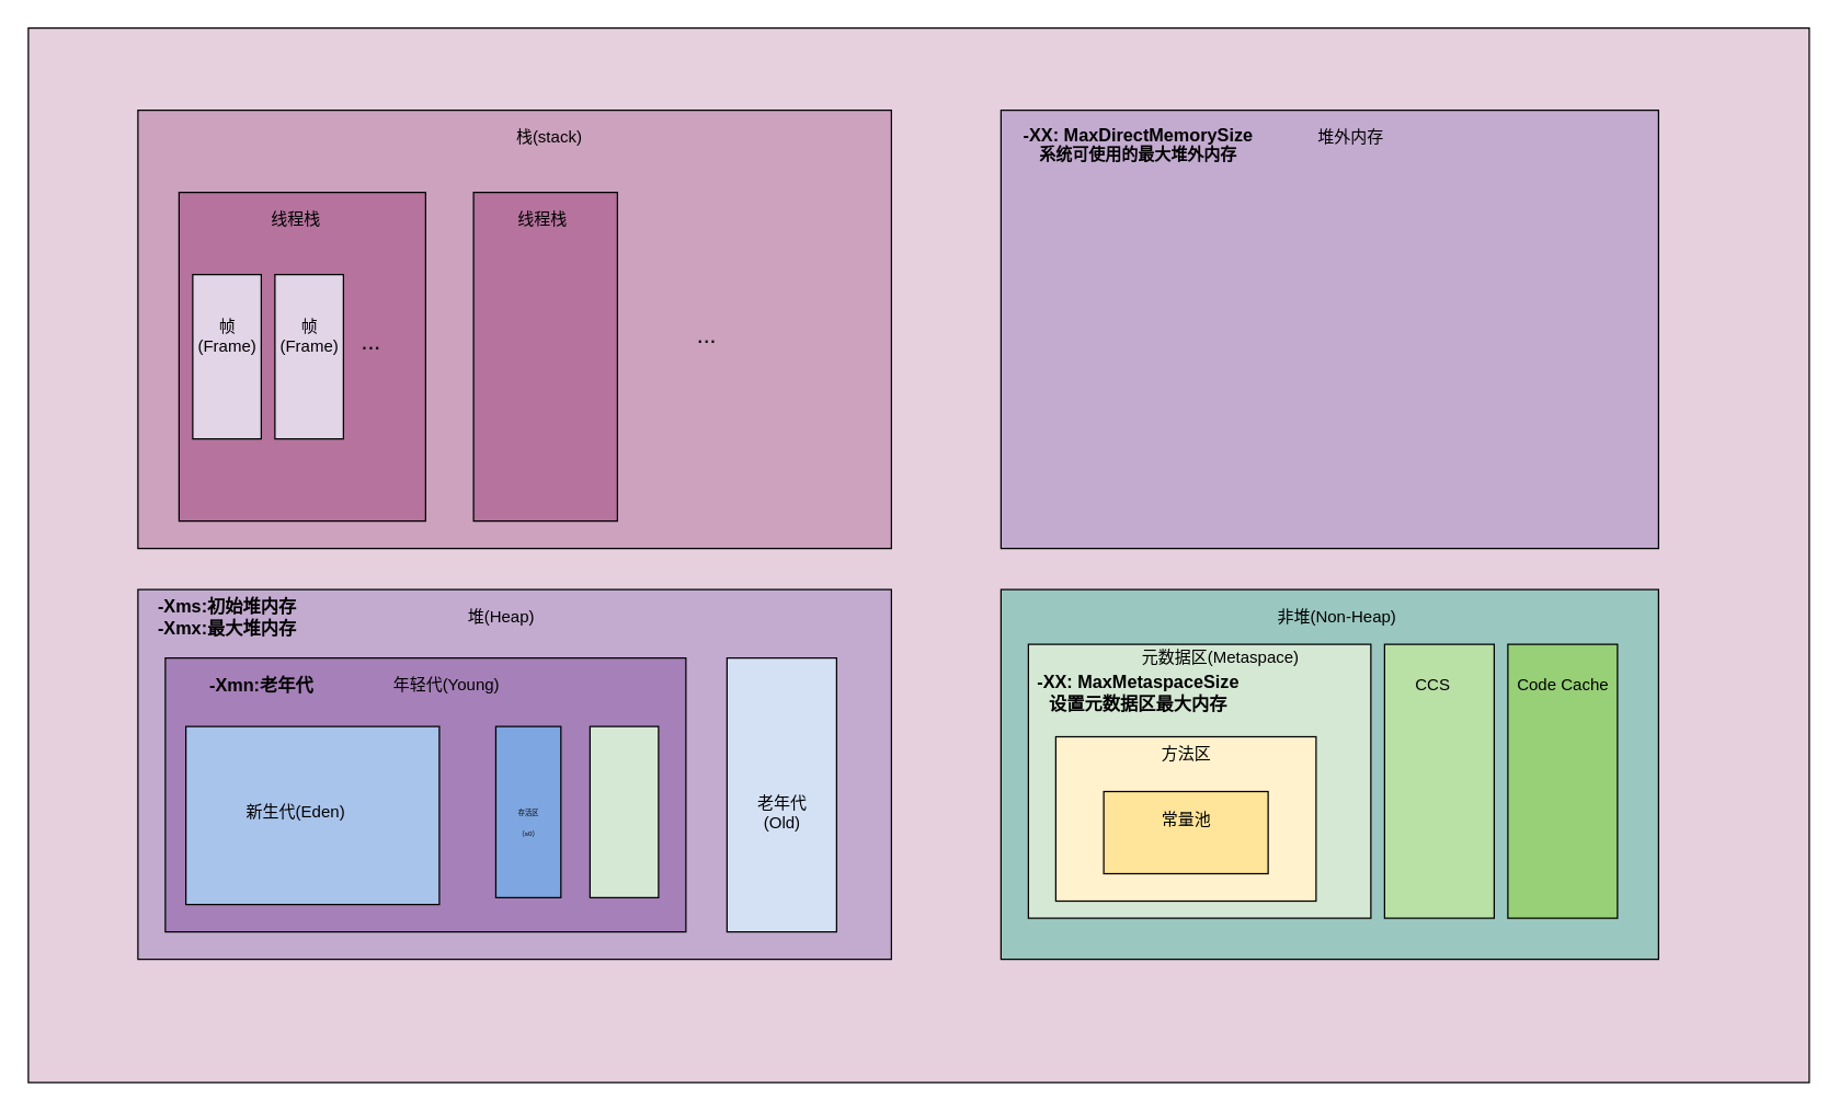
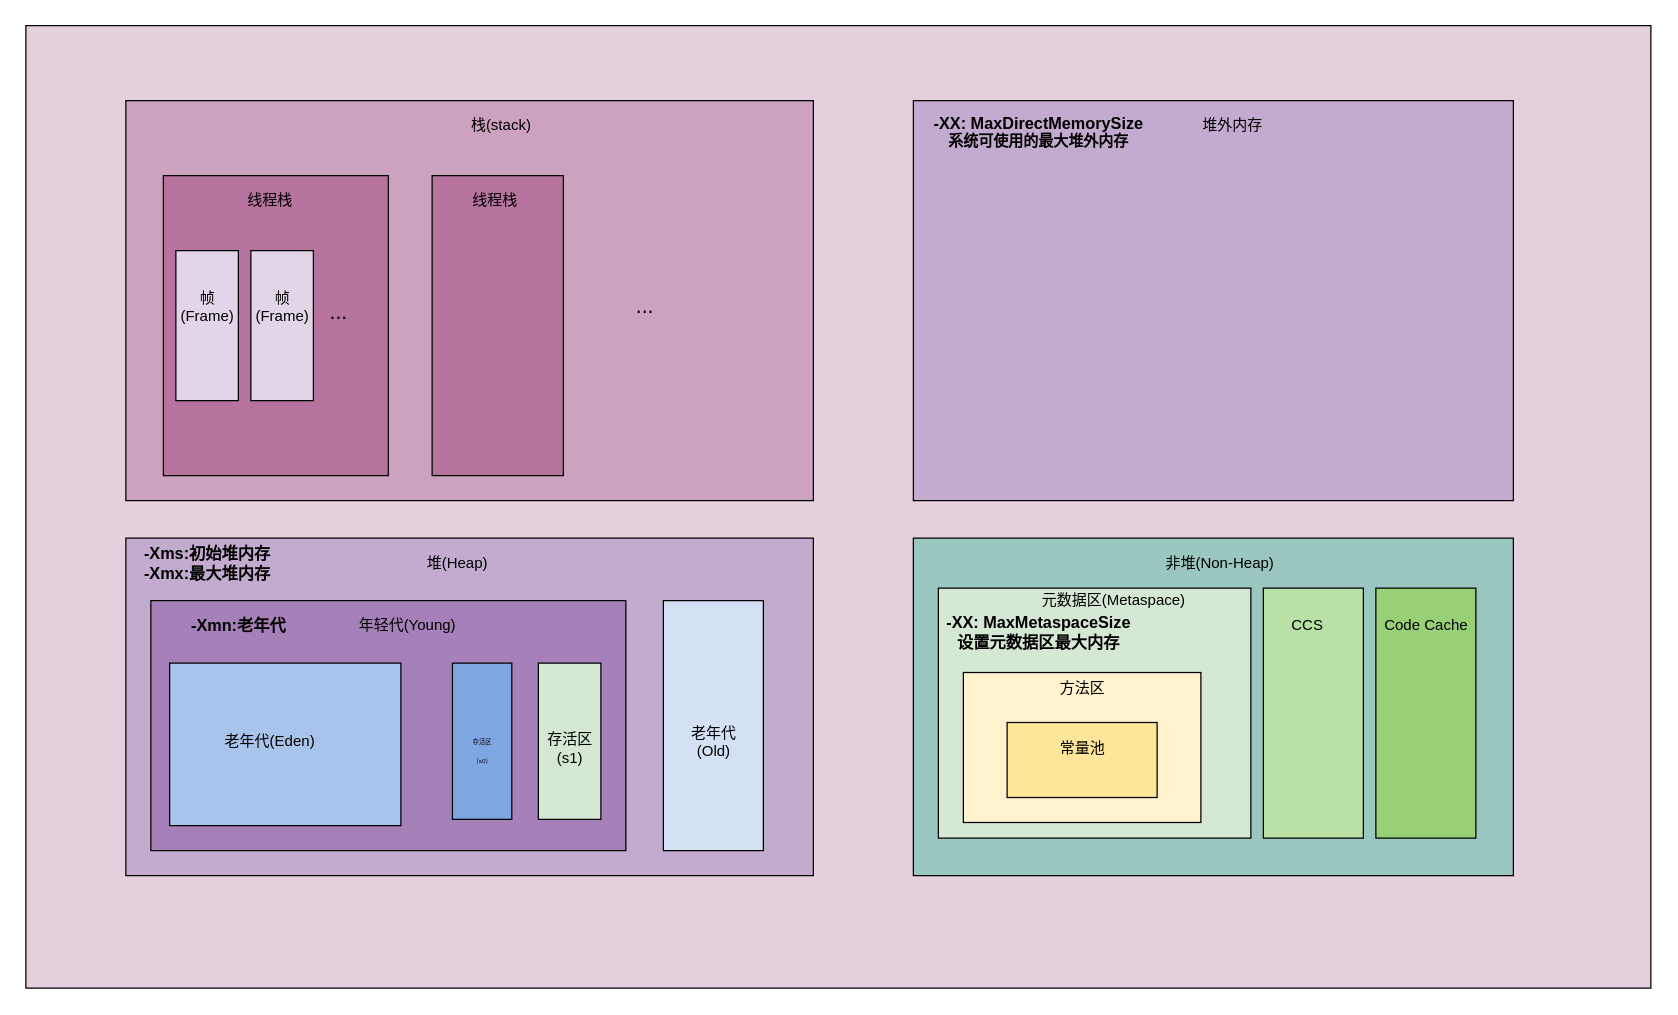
  <mxCell id="0" />
  <mxCell id="1" parent="0" />
  <mxCell id="2" value="" style="rounded=0;whiteSpace=wrap;html=1;fillColor=#E6D0DE;" vertex="1" parent="1"><mxGeometry x="20" y="20" width="1300" height="770" as="geometry" /></mxCell>
  <mxCell id="3" value="" style="rounded=0;whiteSpace=wrap;html=1;fillColor=#C3ABD0;" vertex="1" parent="1"><mxGeometry x="100" y="430" width="550" height="270" as="geometry" /></mxCell>
  <mxCell id="4" value="" style="rounded=0;whiteSpace=wrap;html=1;fillColor=#A680B8;" vertex="1" parent="1"><mxGeometry x="120" y="480" width="380" height="200" as="geometry" /></mxCell>
  <mxCell id="5" value="" style="rounded=0;whiteSpace=wrap;html=1;fillColor=#D4E1F5;" vertex="1" parent="1"><mxGeometry x="530" y="480" width="80" height="200" as="geometry" /></mxCell>
  <mxCell id="6" value="" style="rounded=0;whiteSpace=wrap;html=1;fillColor=#9AC7BF;" vertex="1" parent="1"><mxGeometry x="730" y="430" width="480" height="270" as="geometry" /></mxCell>
  <mxCell id="7" value="" style="rounded=0;whiteSpace=wrap;html=1;fillColor=#CDA2BE;" vertex="1" parent="1"><mxGeometry x="100" y="80" width="550" height="320" as="geometry" /></mxCell>
  <mxCell id="8" value="" style="rounded=0;whiteSpace=wrap;html=1;fillColor=#C3ABD0;" vertex="1" parent="1"><mxGeometry x="730" y="80" width="480" height="320" as="geometry" /></mxCell>
  <mxCell id="9" value="" style="rounded=0;whiteSpace=wrap;html=1;fillColor=#D5E8D4;" vertex="1" parent="1"><mxGeometry x="750" y="470" width="250" height="200" as="geometry" /></mxCell>
  <mxCell id="10" value="" style="rounded=0;whiteSpace=wrap;html=1;fillColor=#B9E0A5;" vertex="1" parent="1"><mxGeometry x="1010" y="470" width="80" height="200" as="geometry" /></mxCell>
  <mxCell id="11" value="" style="rounded=0;whiteSpace=wrap;html=1;fillColor=#97D077;" vertex="1" parent="1"><mxGeometry x="1100" y="470" width="80" height="200" as="geometry" /></mxCell>
  <mxCell id="12" value="" style="rounded=0;whiteSpace=wrap;html=1;fillColor=#B5739D;" vertex="1" parent="1"><mxGeometry x="130" y="140" width="180" height="240" as="geometry" /></mxCell>
  <mxCell id="13" value="" style="rounded=0;whiteSpace=wrap;html=1;fillColor=#E1D5E7;" vertex="1" parent="1"><mxGeometry x="140" y="200" width="50" height="120" as="geometry" /></mxCell>
  <mxCell id="14" value="" style="rounded=0;whiteSpace=wrap;html=1;fillColor=#E1D5E7;" vertex="1" parent="1"><mxGeometry x="200" y="200" width="50" height="120" as="geometry" /></mxCell>
  <mxCell id="15" value="" style="rounded=0;whiteSpace=wrap;html=1;fillColor=#B5739D;" vertex="1" parent="1"><mxGeometry x="345" y="140" width="105" height="240" as="geometry" /></mxCell>
  <mxCell id="16" value="" style="rounded=0;whiteSpace=wrap;html=1;fillColor=#A9C4EB;" vertex="1" parent="1"><mxGeometry x="135" y="530" width="185" height="130" as="geometry" /></mxCell>
  <mxCell id="17" value="" style="rounded=0;whiteSpace=wrap;html=1;fillColor=#7EA6E0;" vertex="1" parent="1"><mxGeometry x="361.25" y="530" width="47.5" height="125" as="geometry" /></mxCell>
  <mxCell id="18" value="" style="rounded=0;whiteSpace=wrap;html=1;fillColor=#D5E8D4;" vertex="1" parent="1"><mxGeometry x="430" y="530" width="50" height="125" as="geometry" /></mxCell>
- <mxCell id="19" value="新生代(Eden)" style="text;html=1;resizable=0;autosize=1;align=center;verticalAlign=middle;points=[];fillColor=none;strokeColor=none;rounded=0;" vertex="1" parent="1"><mxGeometry x="170" y="582.5" width="90" height="20" as="geometry" /></mxCell>
+ <mxCell id="19" value="老年代(Eden)" style="text;html=1;resizable=0;autosize=1;align=center;verticalAlign=middle;points=[];fillColor=none;strokeColor=none;rounded=0;" vertex="1" parent="1"><mxGeometry x="170" y="582.5" width="90" height="20" as="geometry" /></mxCell>
  <mxCell id="20" value="&lt;font style=&quot;font-size: 5px&quot;&gt;存活区&lt;br style=&quot;font-size: 5px&quot;&gt;（s0）&lt;/font&gt;" style="text;html=1;resizable=0;autosize=1;align=center;verticalAlign=middle;points=[];fillColor=none;strokeColor=none;rounded=0;" vertex="1" parent="1"><mxGeometry x="360" y="582.5" width="50" height="30" as="geometry" /></mxCell>
+ <mxCell id="21" value="存活区&lt;br&gt;(s1)" style="text;html=1;resizable=0;autosize=1;align=center;verticalAlign=middle;points=[];fillColor=none;strokeColor=none;rounded=0;" vertex="1" parent="1"><mxGeometry x="430" y="582.5" width="50" height="30" as="geometry" /></mxCell>
  <mxCell id="22" value="老年代&lt;br&gt;(Old)" style="text;html=1;resizable=0;autosize=1;align=center;verticalAlign=middle;points=[];fillColor=none;strokeColor=none;rounded=0;" vertex="1" parent="1"><mxGeometry x="545" y="577.5" width="50" height="30" as="geometry" /></mxCell>
  <mxCell id="23" value="年轻代(Young)" style="text;html=1;resizable=0;autosize=1;align=center;verticalAlign=middle;points=[];fillColor=none;strokeColor=none;rounded=0;" vertex="1" parent="1"><mxGeometry x="280" y="490" width="90" height="20" as="geometry" /></mxCell>
  <mxCell id="24" value="堆(Heap)" style="text;html=1;resizable=0;autosize=1;align=center;verticalAlign=middle;points=[];fillColor=none;strokeColor=none;rounded=0;" vertex="1" parent="1"><mxGeometry x="335" y="440" width="60" height="20" as="geometry" /></mxCell>
  <mxCell id="25" value="非堆(Non-Heap)" style="text;html=1;resizable=0;autosize=1;align=center;verticalAlign=middle;points=[];fillColor=none;strokeColor=none;rounded=0;" vertex="1" parent="1"><mxGeometry x="925" y="440" width="100" height="20" as="geometry" /></mxCell>
  <mxCell id="26" value="元数据区(Metaspace)" style="text;html=1;resizable=0;autosize=1;align=center;verticalAlign=middle;points=[];fillColor=none;strokeColor=none;rounded=0;" vertex="1" parent="1"><mxGeometry x="825" y="470" width="130" height="20" as="geometry" /></mxCell>
  <mxCell id="27" value="CCS" style="text;html=1;resizable=0;autosize=1;align=center;verticalAlign=middle;points=[];fillColor=none;strokeColor=none;rounded=0;" vertex="1" parent="1"><mxGeometry x="1025" y="490" width="40" height="20" as="geometry" /></mxCell>
  <mxCell id="28" value="Code Cache" style="text;html=1;resizable=0;autosize=1;align=center;verticalAlign=middle;points=[];fillColor=none;strokeColor=none;rounded=0;" vertex="1" parent="1"><mxGeometry x="1100" y="490" width="80" height="20" as="geometry" /></mxCell>
  <mxCell id="29" value="栈(stack)" style="text;html=1;resizable=0;autosize=1;align=center;verticalAlign=middle;points=[];fillColor=none;strokeColor=none;rounded=0;" vertex="1" parent="1"><mxGeometry x="370" y="90" width="60" height="20" as="geometry" /></mxCell>
  <mxCell id="30" value="线程栈" style="text;html=1;resizable=0;autosize=1;align=center;verticalAlign=middle;points=[];fillColor=none;strokeColor=none;rounded=0;" vertex="1" parent="1"><mxGeometry x="190" y="150" width="50" height="20" as="geometry" /></mxCell>
  <mxCell id="31" value="帧&lt;br&gt;(Frame)" style="text;html=1;resizable=0;autosize=1;align=center;verticalAlign=middle;points=[];fillColor=none;strokeColor=none;rounded=0;" vertex="1" parent="1"><mxGeometry x="135" y="230" width="60" height="30" as="geometry" /></mxCell>
  <mxCell id="32" value="帧&lt;br&gt;(Frame)" style="text;html=1;resizable=0;autosize=1;align=center;verticalAlign=middle;points=[];fillColor=none;strokeColor=none;rounded=0;" vertex="1" parent="1"><mxGeometry x="195" y="230" width="60" height="30" as="geometry" /></mxCell>
  <mxCell id="33" value="线程栈" style="text;html=1;resizable=0;autosize=1;align=center;verticalAlign=middle;points=[];fillColor=none;strokeColor=none;rounded=0;" vertex="1" parent="1"><mxGeometry x="370" y="150" width="50" height="20" as="geometry" /></mxCell>
  <mxCell id="34" value="堆外内存" style="text;html=1;resizable=0;autosize=1;align=center;verticalAlign=middle;points=[];fillColor=none;strokeColor=none;rounded=0;" vertex="1" parent="1"><mxGeometry x="955" y="90" width="60" height="20" as="geometry" /></mxCell>
  <mxCell id="35" value="" style="rounded=0;whiteSpace=wrap;html=1;fillColor=#FFF2CC;" vertex="1" parent="1"><mxGeometry x="770" y="537.5" width="190" height="120" as="geometry" /></mxCell>
  <mxCell id="36" value="" style="rounded=0;whiteSpace=wrap;html=1;fillColor=#FFE599;" vertex="1" parent="1"><mxGeometry x="805" y="577.5" width="120" height="60" as="geometry" /></mxCell>
  <mxCell id="37" value="常量池" style="text;html=1;resizable=0;autosize=1;align=center;verticalAlign=middle;points=[];fillColor=none;strokeColor=none;rounded=0;" vertex="1" parent="1"><mxGeometry x="840" y="587.5" width="50" height="20" as="geometry" /></mxCell>
  <mxCell id="38" value="方法区" style="text;html=1;resizable=0;autosize=1;align=center;verticalAlign=middle;points=[];fillColor=none;strokeColor=none;rounded=0;" vertex="1" parent="1"><mxGeometry x="840" y="540" width="50" height="20" as="geometry" /></mxCell>
  <mxCell id="39" value="&lt;font style=&quot;font-size: 17px&quot;&gt;...&lt;/font&gt;" style="text;html=1;resizable=0;autosize=1;align=center;verticalAlign=middle;points=[];fillColor=none;strokeColor=none;rounded=0;" vertex="1" parent="1"><mxGeometry x="255" y="240" width="30" height="20" as="geometry" /></mxCell>
  <mxCell id="40" value="&lt;font style=&quot;font-size: 17px&quot;&gt;...&lt;/font&gt;" style="text;html=1;resizable=0;autosize=1;align=center;verticalAlign=middle;points=[];fillColor=none;strokeColor=none;rounded=0;" vertex="1" parent="1"><mxGeometry x="500" y="235" width="30" height="20" as="geometry" /></mxCell>
  <mxCell id="41" value="&lt;b style=&quot;font-size: 13px&quot;&gt;-Xms:初始堆内存&lt;br&gt;-Xmx:最大堆内存&lt;/b&gt;" style="text;html=1;resizable=0;autosize=1;align=center;verticalAlign=middle;points=[];fillColor=none;strokeColor=none;rounded=0;" vertex="1" parent="1"><mxGeometry x="105" y="435" width="120" height="30" as="geometry" /></mxCell>
  <mxCell id="42" value="&lt;b&gt;&lt;font style=&quot;font-size: 13px&quot;&gt;-Xmn:老年代&lt;/font&gt;&lt;br&gt;&lt;/b&gt;" style="text;html=1;resizable=0;autosize=1;align=center;verticalAlign=middle;points=[];fillColor=none;strokeColor=none;rounded=0;" vertex="1" parent="1"><mxGeometry x="120" y="490" width="140" height="20" as="geometry" /></mxCell>
  <mxCell id="43" value="&lt;b&gt;&lt;font style=&quot;font-size: 13px&quot;&gt;-XX: MaxMetaspaceSize&lt;br&gt;设置元数据区最大内存&lt;/font&gt;&lt;br&gt;&lt;/b&gt;" style="text;html=1;resizable=0;autosize=1;align=center;verticalAlign=middle;points=[];fillColor=none;strokeColor=none;rounded=0;" vertex="1" parent="1"><mxGeometry x="750" y="490" width="160" height="30" as="geometry" /></mxCell>
  <mxCell id="44" value="&lt;b&gt;&lt;font style=&quot;font-size: 13px&quot;&gt;-XX: MaxDirectMemorySize&lt;br&gt;&lt;/font&gt;系统可使用的最大堆外内存&lt;br&gt;&lt;/b&gt;" style="text;html=1;resizable=0;autosize=1;align=center;verticalAlign=middle;points=[];fillColor=none;strokeColor=none;rounded=0;" vertex="1" parent="1"><mxGeometry x="740" y="90" width="180" height="30" as="geometry" /></mxCell>
